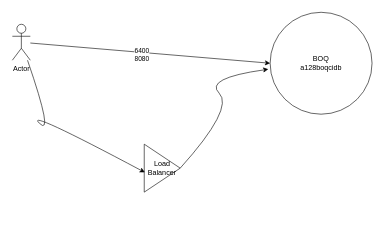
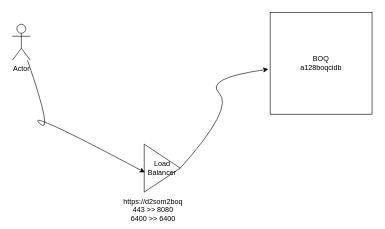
  <mxCell id="0" />
  <mxCell id="1" parent="0" />
- <mxCell id="2" value="BOQ&lt;br&gt;a128boqcidb" style="ellipse;whiteSpace=wrap;html=1;aspect=fixed;" vertex="1" parent="1"><mxGeometry x="450" y="20" width="170" height="170" as="geometry" /></mxCell>
+ <mxCell id="2" value="BOQ&lt;br&gt;a128boqcidb" style="whiteSpace=wrap;html=1;aspect=fixed;" vertex="1" parent="1"><mxGeometry x="450" y="20" width="170" height="170" as="geometry" /></mxCell>
  <mxCell id="3" value="Actor" style="shape=umlActor;verticalLabelPosition=bottom;verticalAlign=top;html=1;outlineConnect=0;" vertex="1" parent="1"><mxGeometry x="20" y="40" width="30" height="60" as="geometry" /></mxCell>
- <mxCell id="4" value="" style="endArrow=classic;html=1;entryX=0;entryY=0.5;entryDx=0;entryDy=0;" edge="1" parent="1" source="3" target="2"><mxGeometry width="50" height="50" relative="1" as="geometry"><mxPoint x="60" y="20" as="sourcePoint" /><mxPoint x="110" y="-30" as="targetPoint" /></mxGeometry></mxCell>
- <mxCell id="5" value="6400&lt;br&gt;8080" style="edgeLabel;html=1;align=center;verticalAlign=middle;resizable=0;points=[];" vertex="1" connectable="0" parent="4"><mxGeometry x="-0.073" y="-4" relative="1" as="geometry"><mxPoint as="offset" /></mxGeometry></mxCell>
  <mxCell id="6" value="Load Balancer" style="triangle;whiteSpace=wrap;html=1;" vertex="1" parent="1"><mxGeometry x="240" y="240" width="60" height="80" as="geometry" /></mxCell>
+ <mxCell id="7" value="https://d2som2boq&lt;br&gt;443 &amp;gt;&amp;gt; 8080&lt;br&gt;6400 &amp;gt;&amp;gt; 6400" style="text;html=1;strokeColor=none;fillColor=none;align=center;verticalAlign=middle;whiteSpace=wrap;rounded=0;" vertex="1" parent="1"><mxGeometry x="160" y="340" width="190" height="20" as="geometry" /></mxCell>
  <mxCell id="8" value="" style="curved=1;endArrow=classic;html=1;exitX=1;exitY=0.5;exitDx=0;exitDy=0;entryX=-0.018;entryY=0.559;entryDx=0;entryDy=0;entryPerimeter=0;" edge="1" parent="1" source="6" target="2"><mxGeometry width="50" height="50" relative="1" as="geometry"><mxPoint x="340" y="180" as="sourcePoint" /><mxPoint x="390" y="130" as="targetPoint" /><Array as="points"><mxPoint x="390" y="180" /><mxPoint x="340" y="130" /></Array></mxGeometry></mxCell>
  <mxCell id="9" value="" style="curved=1;endArrow=classic;html=1;entryX=0.017;entryY=0.588;entryDx=0;entryDy=0;entryPerimeter=0;" edge="1" parent="1" source="3" target="6"><mxGeometry width="50" height="50" relative="1" as="geometry"><mxPoint x="40" y="230" as="sourcePoint" /><mxPoint x="90" y="180" as="targetPoint" /><Array as="points"><mxPoint x="90" y="230" /><mxPoint x="40" y="180" /></Array></mxGeometry></mxCell>
